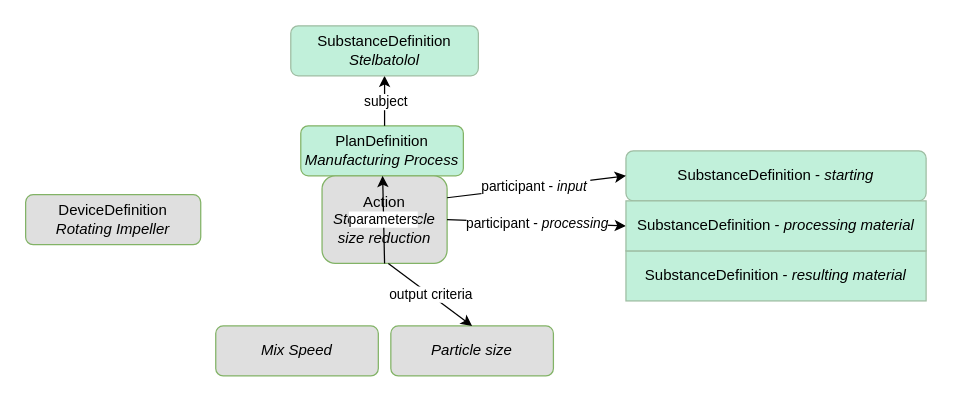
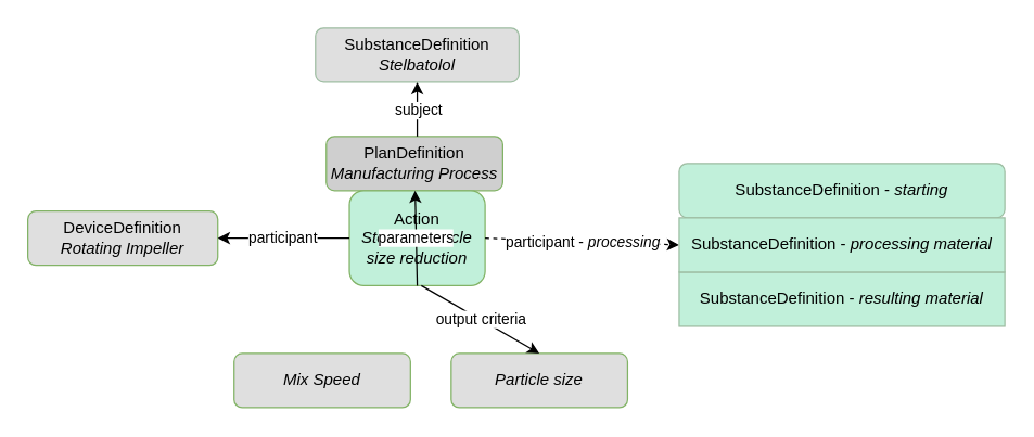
  <mxCell id="0" />
  <mxCell id="1" parent="0" />
- <mxCell id="2" value="PlanDefinition&lt;br&gt;&lt;i&gt;Manufacturing Process&lt;/i&gt;" style="rounded=1;whiteSpace=wrap;html=1;fontSize=12;glass=0;strokeWidth=1;shadow=0;fillColor=#c1f0da;strokeColor=#82b366;" parent="1" vertex="1"><mxGeometry x="240" y="100" width="130" height="40" as="geometry" /></mxCell>
- <mxCell id="3" value="Action&lt;i&gt;&lt;br&gt;Step 1, Particle size reduction&lt;/i&gt;" style="rounded=1;whiteSpace=wrap;html=1;fontSize=12;glass=0;strokeWidth=1;shadow=0;fillColor=#dfdfdf;strokeColor=#82b366;" parent="1" vertex="1"><mxGeometry x="257" y="140" width="100" height="70" as="geometry" /></mxCell>
+ <mxCell id="2" value="PlanDefinition&lt;br&gt;&lt;i&gt;Manufacturing Process&lt;/i&gt;" style="rounded=1;whiteSpace=wrap;html=1;fontSize=12;glass=0;strokeWidth=1;shadow=0;fillColor=#cfcfcf;strokeColor=#82b366;" parent="1" vertex="1"><mxGeometry x="240" y="100" width="130" height="40" as="geometry" /></mxCell>
+ <mxCell id="3" value="Action&lt;i&gt;&lt;br&gt;Step 1, Particle size reduction&lt;/i&gt;" style="rounded=1;whiteSpace=wrap;html=1;fontSize=12;glass=0;strokeWidth=1;shadow=0;fillColor=#c1f0da;strokeColor=#82b366;" parent="1" vertex="1"><mxGeometry x="257" y="140" width="100" height="70" as="geometry" /></mxCell>
  <mxCell id="4" value="" style="endArrow=classic;html=1;rounded=0;entryX=0.5;entryY=1;entryDx=0;entryDy=0;" parent="1" target="6" edge="1"><mxGeometry width="50" height="50" relative="1" as="geometry"><mxPoint x="307" y="100" as="sourcePoint" /><mxPoint x="307" y="60" as="targetPoint" /></mxGeometry></mxCell>
  <mxCell id="5" value="subject" style="edgeLabel;html=1;align=center;verticalAlign=middle;resizable=0;points=[];" parent="4" vertex="1" connectable="0"><mxGeometry x="0.238" y="-3" relative="1" as="geometry"><mxPoint x="-3" y="5" as="offset" /></mxGeometry></mxCell>
- <mxCell id="6" value="SubstanceDefinition&lt;br&gt;&lt;i style=&quot;border-color: var(--border-color);&quot;&gt;Stelbatolol&lt;/i&gt;" style="rounded=1;whiteSpace=wrap;html=1;fontSize=12;glass=0;strokeWidth=1;shadow=0;fillColor=#c1f0da;strokeColor=#9ebda2;" parent="1" vertex="1"><mxGeometry x="232" y="20" width="150" height="40" as="geometry" /></mxCell>
+ <mxCell id="6" value="SubstanceDefinition&lt;br&gt;&lt;i style=&quot;border-color: var(--border-color);&quot;&gt;Stelbatolol&lt;/i&gt;" style="rounded=1;whiteSpace=wrap;html=1;fontSize=12;glass=0;strokeWidth=1;shadow=0;fillColor=#dfdfdf;strokeColor=#9ebda2;" parent="1" vertex="1"><mxGeometry x="232" y="20" width="150" height="40" as="geometry" /></mxCell>
  <mxCell id="7" value="DeviceDefinition&lt;br&gt;&lt;i&gt;Rotating Impeller&lt;/i&gt;" style="rounded=1;whiteSpace=wrap;html=1;fontSize=12;glass=0;strokeWidth=1;shadow=0;fillColor=#dfdfdf;strokeColor=#82b366;" parent="1" vertex="1"><mxGeometry x="20" y="155" width="140" height="40" as="geometry" /></mxCell>
+ <mxCell id="8" value="participant" style="endArrow=classic;html=1;rounded=0;exitX=0;exitY=0.5;exitDx=0;exitDy=0;entryX=1;entryY=0.5;entryDx=0;entryDy=0;" parent="1" source="3" target="7" edge="1"><mxGeometry width="50" height="50" relative="1" as="geometry"><mxPoint x="377" y="180" as="sourcePoint" /><mxPoint x="420" y="180" as="targetPoint" /></mxGeometry></mxCell>
  <mxCell id="9" value="SubstanceDefinition - &lt;i&gt;starting&lt;/i&gt;" style="rounded=1;whiteSpace=wrap;html=1;fontSize=12;glass=0;strokeWidth=1;shadow=0;fillColor=#c1f0da;strokeColor=#9ebda2;" parent="1" vertex="1"><mxGeometry x="500" y="120" width="240" height="40" as="geometry" /></mxCell>
  <mxCell id="10" value="SubstanceDefinition - &lt;i&gt;resulting material&lt;/i&gt;" style="whiteSpace=wrap;html=1;fontSize=12;glass=0;strokeWidth=1;shadow=0;fillColor=#c1f0da;strokeColor=#9ebda2;rounded=0;" parent="1" vertex="1"><mxGeometry x="500" y="200" width="240" height="40" as="geometry" /></mxCell>
- <mxCell id="11" value="participant -&amp;nbsp;&lt;i&gt;input&lt;/i&gt;&amp;nbsp;" style="endArrow=classic;html=1;rounded=0;entryX=0;entryY=0.5;entryDx=0;entryDy=0;exitX=1;exitY=0.25;exitDx=0;exitDy=0;" parent="1" source="3" target="9" edge="1"><mxGeometry width="50" height="50" relative="1" as="geometry"><mxPoint x="367" y="165" as="sourcePoint" /><mxPoint x="455" y="155" as="targetPoint" /></mxGeometry></mxCell>
- <mxCell id="12" value="participant - &lt;i&gt;processing&lt;/i&gt;" style="endArrow=classic;html=1;rounded=0;exitX=1;exitY=0.5;exitDx=0;exitDy=0;entryX=0;entryY=0.5;entryDx=0;entryDy=0;" parent="1" source="3" target="17" edge="1"><mxGeometry width="50" height="50" relative="1" as="geometry"><mxPoint x="367" y="187" as="sourcePoint" /><mxPoint x="500" y="210" as="targetPoint" /></mxGeometry></mxCell>
+ <mxCell id="12" value="participant - &lt;i&gt;processing&lt;/i&gt;" style="endArrow=classic;html=1;rounded=0;exitX=1;exitY=0.5;exitDx=0;exitDy=0;entryX=0;entryY=0.5;entryDx=0;entryDy=0;dashed=1;" parent="1" source="3" target="17" edge="1"><mxGeometry width="50" height="50" relative="1" as="geometry"><mxPoint x="367" y="187" as="sourcePoint" /><mxPoint x="500" y="210" as="targetPoint" /></mxGeometry></mxCell>
  <mxCell id="13" value="&lt;i&gt;Mix Speed&lt;/i&gt;" style="rounded=1;whiteSpace=wrap;html=1;fontSize=12;glass=0;strokeWidth=1;shadow=0;fillColor=#dfdfdf;strokeColor=#82b366;" parent="1" vertex="1"><mxGeometry x="172" y="260" width="130" height="40" as="geometry" /></mxCell>
  <mxCell id="14" value="parameters" style="endArrow=classic;html=1;rounded=0;exitX=0.5;exitY=1;exitDx=0;exitDy=0;" parent="1" source="3" target="2" edge="1"><mxGeometry width="50" height="50" relative="1" as="geometry"><mxPoint x="307" y="280" as="sourcePoint" /><mxPoint x="190" y="255" as="targetPoint" /></mxGeometry></mxCell>
- <mxCell id="15" value="&lt;i&gt;Particle size&lt;/i&gt;" style="rounded=1;whiteSpace=wrap;html=1;fontSize=12;glass=0;strokeWidth=1;shadow=0;fillColor=#dfdfdf;strokeColor=#82b366;" parent="1" vertex="1"><mxGeometry x="312" y="260" width="130" height="40" as="geometry" /></mxCell>
+ <mxCell id="15" value="&lt;i&gt;Particle size&lt;/i&gt;" style="rounded=1;whiteSpace=wrap;html=1;fontSize=12;glass=0;strokeWidth=1;shadow=0;fillColor=#dfdfdf;strokeColor=#82b366;" parent="1" vertex="1"><mxGeometry x="332" y="260" width="130" height="40" as="geometry" /></mxCell>
  <mxCell id="16" value="output criteria" style="endArrow=classic;html=1;rounded=0;entryX=0.5;entryY=0;entryDx=0;entryDy=0;" parent="1" target="15" edge="1"><mxGeometry x="0.008" width="50" height="50" relative="1" as="geometry"><mxPoint x="310" y="210" as="sourcePoint" /><mxPoint x="415" y="340" as="targetPoint" /><mxPoint as="offset" /></mxGeometry></mxCell>
  <mxCell id="17" value="SubstanceDefinition - &lt;i&gt;processing material&lt;/i&gt;" style="whiteSpace=wrap;html=1;fontSize=12;glass=0;strokeWidth=1;shadow=0;fillColor=#c1f0da;strokeColor=#9ebda2;rounded=0;" vertex="1" parent="1"><mxGeometry x="500" y="160" width="240" height="40" as="geometry" /></mxCell>
